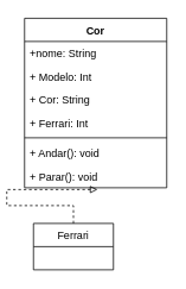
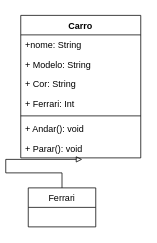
  <mxCell id="0" />
  <mxCell id="1" parent="0" />
- <mxCell id="2" value="Cor" style="swimlane;fontStyle=1;align=center;verticalAlign=top;childLayout=stackLayout;horizontal=1;startSize=26;horizontalStack=0;resizeParent=1;resizeParentMax=0;resizeLast=0;collapsible=1;marginBottom=0;" vertex="1" parent="1"><mxGeometry x="20" y="20" width="160" height="190" as="geometry" /></mxCell>
+ <mxCell id="2" value="Carro" style="swimlane;fontStyle=1;align=center;verticalAlign=top;childLayout=stackLayout;horizontal=1;startSize=26;horizontalStack=0;resizeParent=1;resizeParentMax=0;resizeLast=0;collapsible=1;marginBottom=0;" vertex="1" parent="1"><mxGeometry x="20" y="20" width="160" height="190" as="geometry" /></mxCell>
  <mxCell id="3" value="+nome: String" style="text;strokeColor=none;fillColor=none;align=left;verticalAlign=top;spacingLeft=4;spacingRight=4;overflow=hidden;rotatable=0;points=[[0,0.5],[1,0.5]];portConstraint=eastwest;" vertex="1" parent="2"><mxGeometry y="26" width="160" height="26" as="geometry" /></mxCell>
- <mxCell id="4" value="+ Modelo: Int" style="text;strokeColor=none;fillColor=none;align=left;verticalAlign=top;spacingLeft=4;spacingRight=4;overflow=hidden;rotatable=0;points=[[0,0.5],[1,0.5]];portConstraint=eastwest;" vertex="1" parent="2"><mxGeometry y="52" width="160" height="26" as="geometry" /></mxCell>
+ <mxCell id="4" value="+ Modelo: String" style="text;strokeColor=none;fillColor=none;align=left;verticalAlign=top;spacingLeft=4;spacingRight=4;overflow=hidden;rotatable=0;points=[[0,0.5],[1,0.5]];portConstraint=eastwest;" vertex="1" parent="2"><mxGeometry y="52" width="160" height="26" as="geometry" /></mxCell>
  <mxCell id="5" value="+ Cor: String" style="text;strokeColor=none;fillColor=none;align=left;verticalAlign=top;spacingLeft=4;spacingRight=4;overflow=hidden;rotatable=0;points=[[0,0.5],[1,0.5]];portConstraint=eastwest;" vertex="1" parent="2"><mxGeometry y="78" width="160" height="26" as="geometry" /></mxCell>
  <mxCell id="6" value="+ Ferrari: Int" style="text;strokeColor=none;fillColor=none;align=left;verticalAlign=top;spacingLeft=4;spacingRight=4;overflow=hidden;rotatable=0;points=[[0,0.5],[1,0.5]];portConstraint=eastwest;" vertex="1" parent="2"><mxGeometry y="104" width="160" height="26" as="geometry" /></mxCell>
  <mxCell id="7" value="" style="line;strokeWidth=1;fillColor=none;align=left;verticalAlign=middle;spacingTop=-1;spacingLeft=3;spacingRight=3;rotatable=0;labelPosition=right;points=[];portConstraint=eastwest;strokeColor=inherit;" vertex="1" parent="2"><mxGeometry y="130" width="160" height="8" as="geometry" /></mxCell>
  <mxCell id="8" value="+ Andar(): void" style="text;strokeColor=none;fillColor=none;align=left;verticalAlign=top;spacingLeft=4;spacingRight=4;overflow=hidden;rotatable=0;points=[[0,0.5],[1,0.5]];portConstraint=eastwest;" vertex="1" parent="2"><mxGeometry y="138" width="160" height="26" as="geometry" /></mxCell>
  <mxCell id="9" value="+ Parar(): void" style="text;strokeColor=none;fillColor=none;align=left;verticalAlign=top;spacingLeft=4;spacingRight=4;overflow=hidden;rotatable=0;points=[[0,0.5],[1,0.5]];portConstraint=eastwest;" vertex="1" parent="2"><mxGeometry y="164" width="160" height="26" as="geometry" /></mxCell>
- <mxCell id="10" style="edgeStyle=orthogonalEdgeStyle;rounded=0;orthogonalLoop=1;jettySize=auto;html=1;exitX=0.5;exitY=0;exitDx=0;exitDy=0;entryX=0.513;entryY=1.077;entryDx=0;entryDy=0;entryPerimeter=0;endArrow=block;endFill=0;dashed=1;" edge="1" parent="1" source="11" target="9"><mxGeometry relative="1" as="geometry" /></mxCell>
+ <mxCell id="10" style="edgeStyle=orthogonalEdgeStyle;rounded=0;orthogonalLoop=1;jettySize=auto;html=1;exitX=0.5;exitY=0;exitDx=0;exitDy=0;entryX=0.513;entryY=1.077;entryDx=0;entryDy=0;entryPerimeter=0;endArrow=block;endFill=0;" edge="1" parent="1" source="11" target="9"><mxGeometry relative="1" as="geometry" /></mxCell>
  <mxCell id="11" value="Ferrari" style="swimlane;fontStyle=0;childLayout=stackLayout;horizontal=1;startSize=26;fillColor=none;horizontalStack=0;resizeParent=1;resizeParentMax=0;resizeLast=0;collapsible=1;marginBottom=0;" vertex="1" parent="1"><mxGeometry x="30" y="250" width="90" height="52" as="geometry" /></mxCell>
